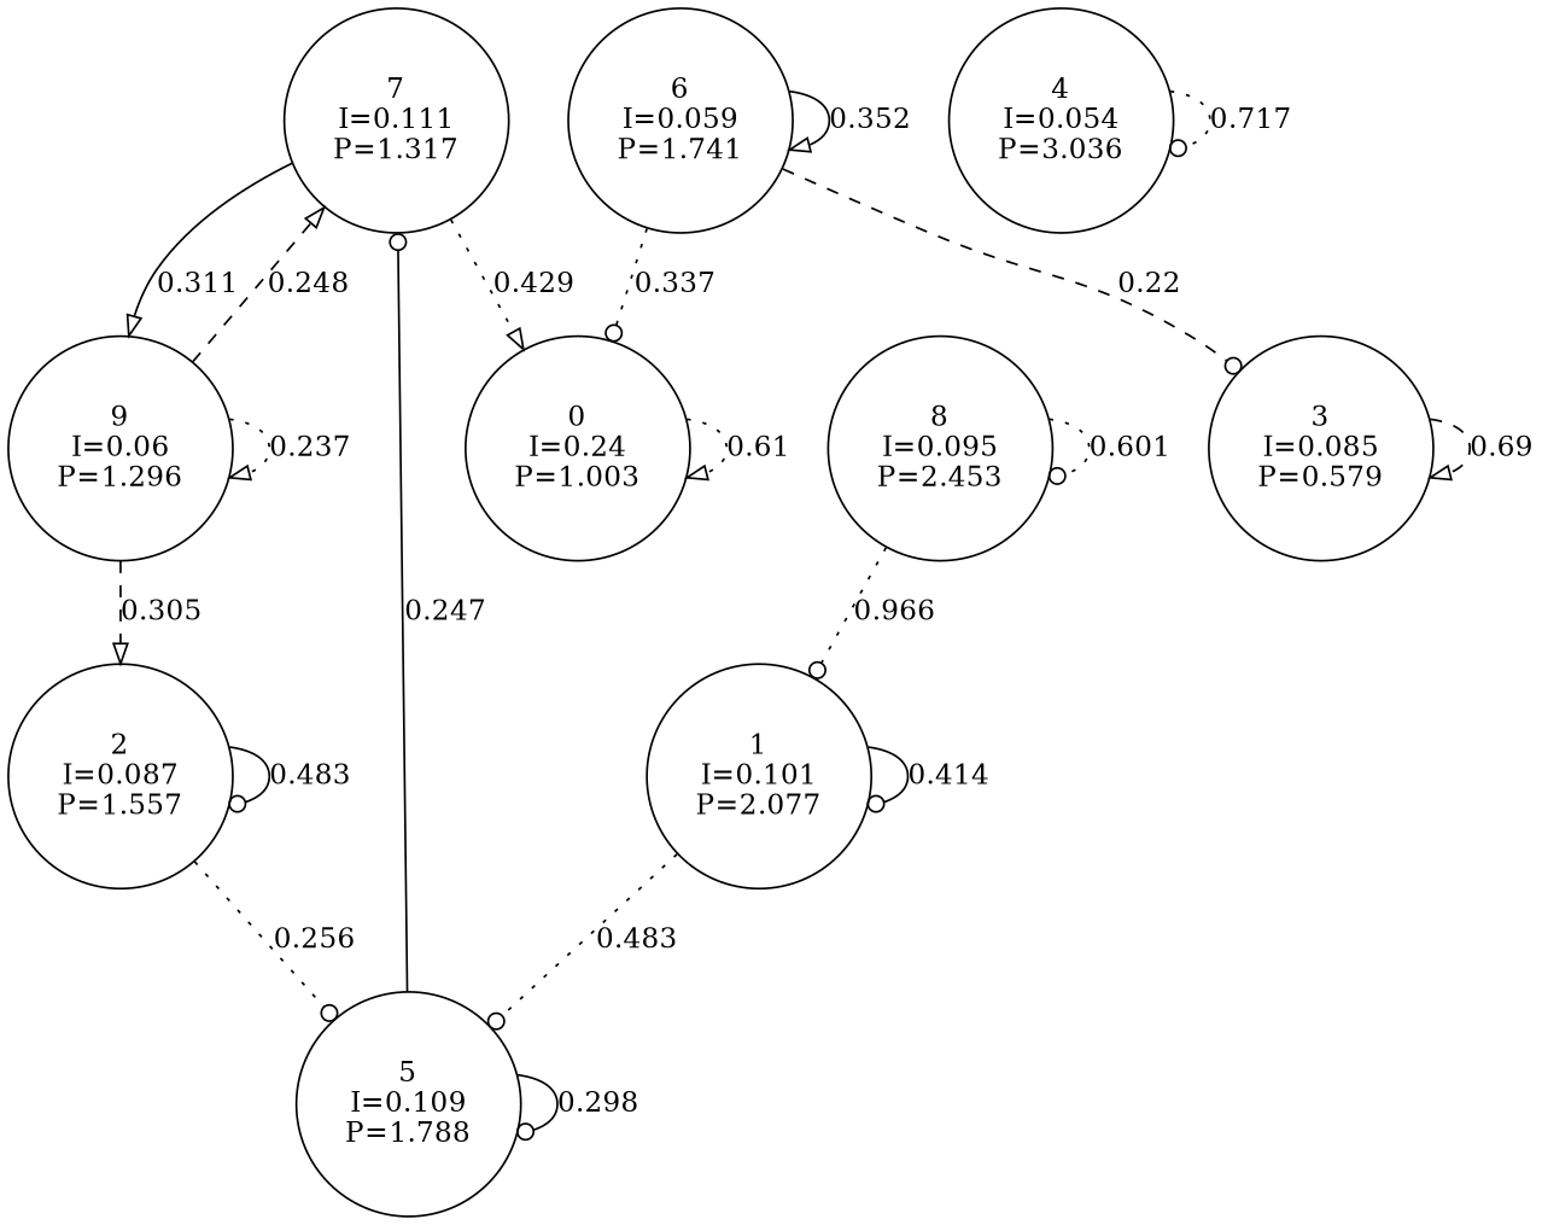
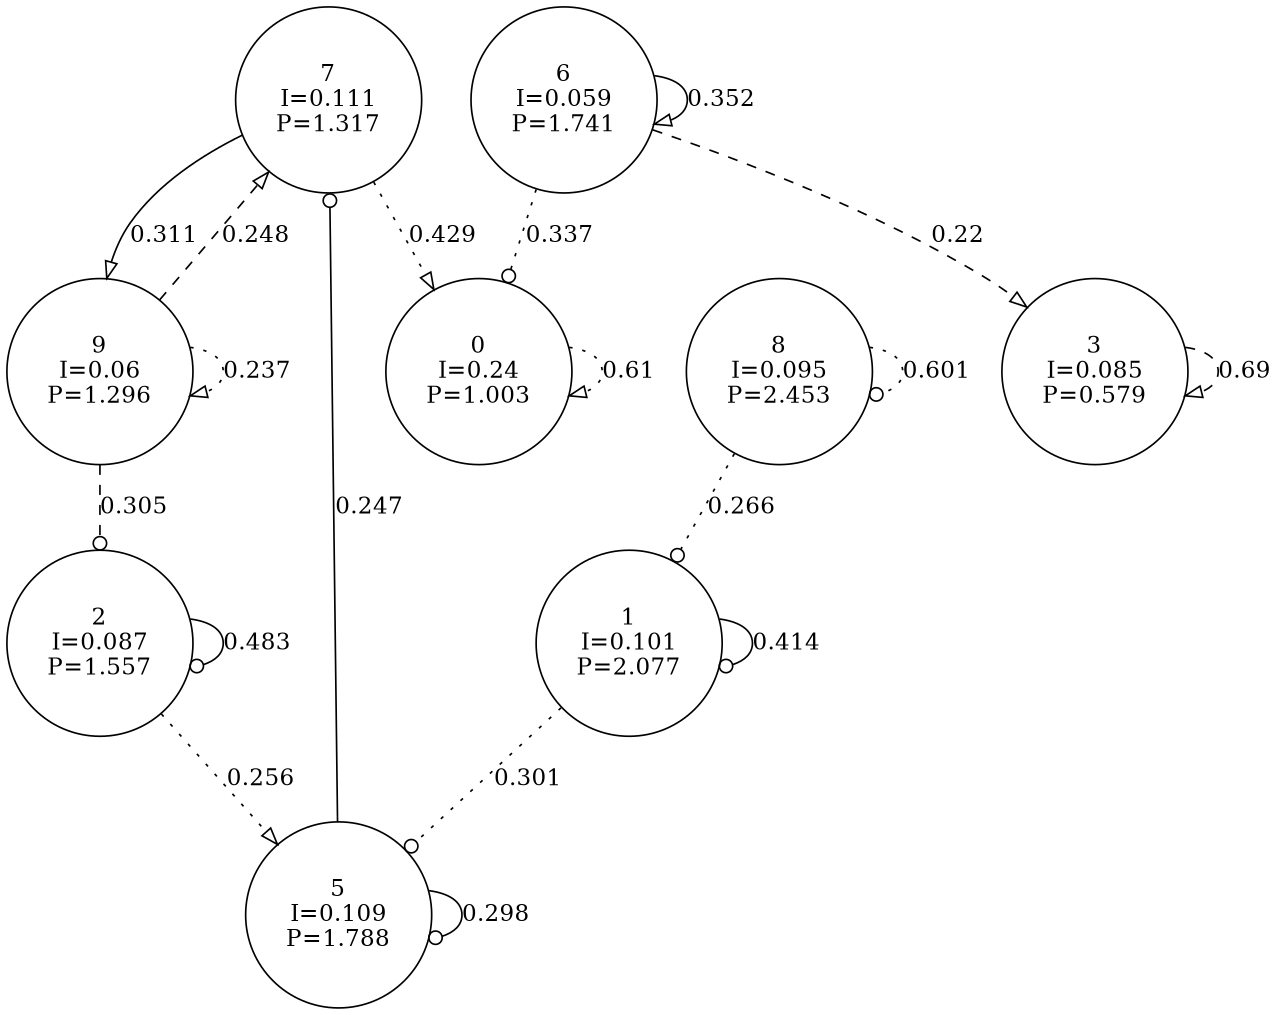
  digraph {
    fontname="DejaVu Serif"
    node [fontname="DejaVu Serif" shape=circle]
    edge [arrowhead=odot fontname="DejaVu Serif" style=dotted]
    n1 [label="0\nI=0.24\nP=1.003"]
    n2 [label="1\nI=0.101\nP=2.077"]
    n3 [label="5\nI=0.109\nP=1.788"]
    n4 [label="7\nI=0.111\nP=1.317"]
    n5 [label="9\nI=0.06\nP=1.296"]
    n6 [label="2\nI=0.087\nP=1.557"]
    n7 [label="3\nI=0.085\nP=0.579"]
-   n8 [label="4\nI=0.054\nP=3.036"]
    n9 [label="6\nI=0.059\nP=1.741"]
    n10 [label="8\nI=0.095\nP=2.453"]
    n1 -> n1 [arrowhead=onormal label=0.61]
    n2 -> n2 [label=0.414 style=solid]
-   n2 -> n3 [label=0.483]
+   n2 -> n3 [label=0.301]
    n3 -> n3 [label=0.298 style=solid]
    n3 -> n4 [label=0.247 style=solid]
    n4 -> n1 [arrowhead=onormal label=0.429]
    n4 -> n5 [arrowhead=onormal label=0.311 style=solid]
    n5 -> n4 [arrowhead=onormal label=0.248 style=dashed]
    n5 -> n5 [arrowhead=onormal label=0.237]
-   n5 -> n6 [arrowhead=onormal label=0.305 style=dashed]
-   n6 -> n3 [label=0.256]
+   n5 -> n6 [label=0.305 style=dashed]
+   n6 -> n3 [arrowhead=onormal label=0.256]
    n6 -> n6 [label=0.483 style=solid]
    n7 -> n7 [arrowhead=onormal label=0.69 style=dashed]
-   n8 -> n8 [label=0.717]
    n9 -> n1 [label=0.337]
-   n9 -> n7 [label=0.22 style=dashed]
+   n9 -> n7 [arrowhead=onormal label=0.22 style=dashed]
    n9 -> n9 [arrowhead=onormal label=0.352 style=solid]
-   n10 -> n2 [label=0.966]
+   n10 -> n2 [label=0.266]
    n10 -> n10 [label=0.601]
  }
